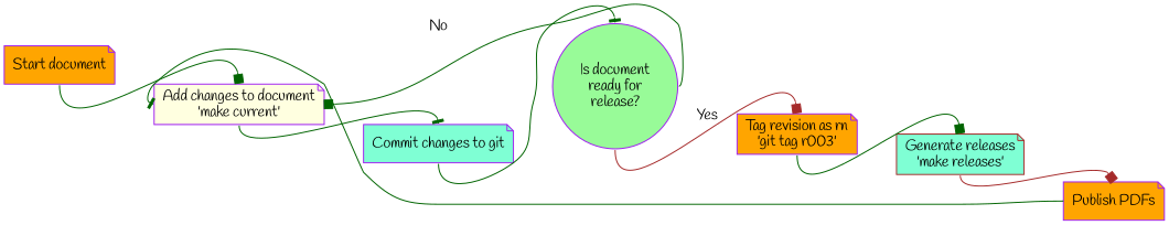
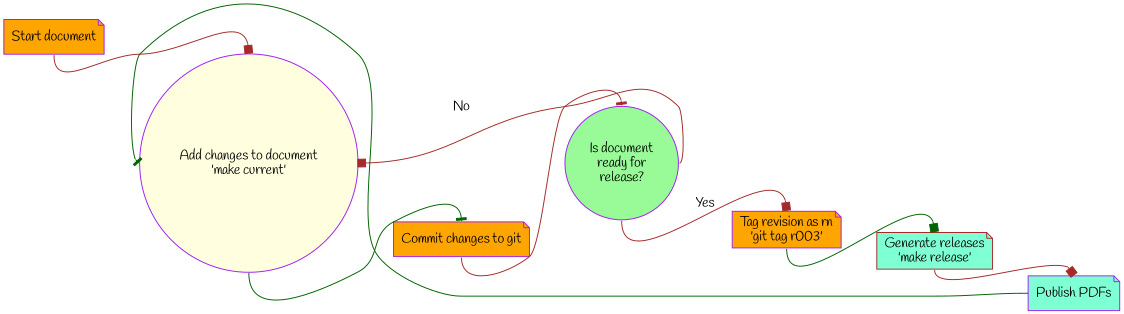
  digraph {
    rankdir=LR
    node [color=purple fillcolor=aquamarine fontname=Handlee shape=note style=filled]
    edge [arrowhead=box color=darkgreen fontname=Handlee headport=n tailport=s weight=100]
    n1 [fillcolor=orange label="Start document"]
-   n2 [fillcolor=lightyellow label="Add changes to document\n'make current'"]
-   n3 [label="Commit changes to git"]
+   n2 [fillcolor=lightyellow label="Add changes to document\n'make current'" shape=circle]
+   n3 [fillcolor=orange label="Commit changes to git"]
    n4 [fillcolor=palegreen label="Is document\nready for\nrelease?" shape=circle]
    n5 [fillcolor=orange label="Tag revision as rn\n'git tag r003'"]
-   n6 [color=brown label="Generate releases\n'make releases'"]
-   n7 [fillcolor=orange label="Publish PDFs"]
-   n1 -> n2
+   n6 [color=brown label="Generate releases\n'make release'"]
+   n7 [label="Publish PDFs"]
+   n1 -> n2 [color=brown]
    n2 -> n3 [arrowhead=tee]
-   n3 -> n4 [arrowhead=tee]
-   n4 -> n2 [headport=e label=No tailport=e]
+   n3 -> n4 [arrowhead=tee color=brown]
+   n4 -> n2 [color=brown headport=e label=No tailport=e]
    n4 -> n5 [color=brown label=Yes]
    n5 -> n6
    n6 -> n7 [color=brown]
    n7 -> n2 [arrowhead=tee headport=w tailport=w]
  }
